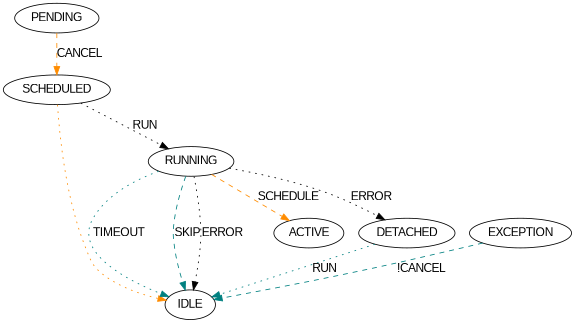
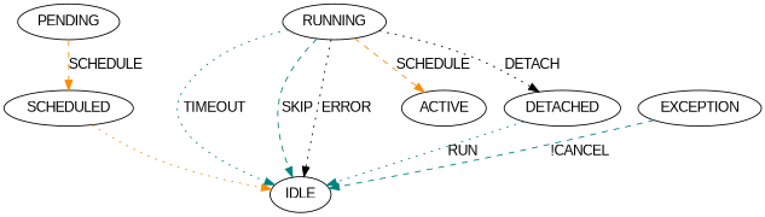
  digraph {
    fontname="Liberation Sans"
    node [fontname="Liberation Sans"]
    edge [color=teal fontname="Liberation Sans" style=dotted]
    IDLE [init=true]
    PENDING
    SCHEDULED
    RUNNING
    ACTIVE
    DETACHED
    EXCEPTION
-   PENDING -> SCHEDULED [color=darkorange label=CANCEL style=dashed]
+   PENDING -> SCHEDULED [color=darkorange label=SCHEDULE style=dashed]
    SCHEDULED -> IDLE [color=darkorange]
-   SCHEDULED -> RUNNING [color=black label=RUN]
    RUNNING -> IDLE [label=TIMEOUT]
    RUNNING -> IDLE [label=SKIP style=dashed]
    RUNNING -> IDLE [color=black label=ERROR]
    RUNNING -> ACTIVE [color=darkorange label=SCHEDULE style=dashed]
-   RUNNING -> DETACHED [color=black label=ERROR]
+   RUNNING -> DETACHED [color=black label=DETACH]
    DETACHED -> IDLE [label=RUN]
    EXCEPTION -> IDLE [label="!CANCEL" style=dashed]
  }
